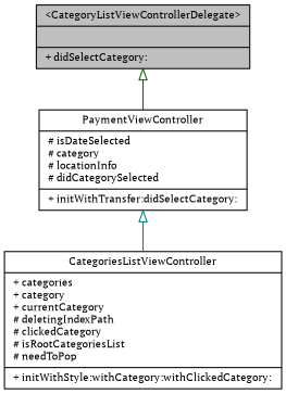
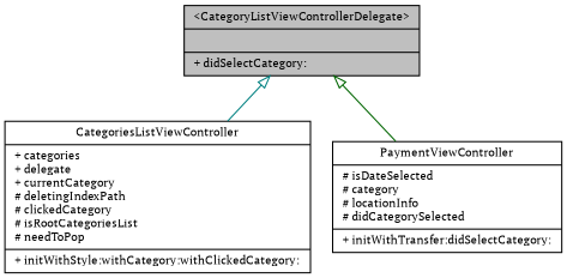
  digraph {
    fontname="PT Serif"
    node [color=black fillcolor=white fontname="PT Serif" fontsize=10 shape=record style=filled]
    edge [arrowtail=empty dir=back fontname="PT Serif" fontsize=10 labelfontname=Helvetica labelfontsize=10 style=solid]
    n1 [fillcolor=grey75 fontcolor=black height=0.2 label="{\<CategoryListViewControllerDelegate\>\n||+ didSelectCategory:\l}" width=0.4]
-   n2 [height=0.2 label="{CategoriesListViewController\n|+ categories\l+ category\l+ currentCategory\l# deletingIndexPath\l# clickedCategory\l# isRootCategoriesList\l# needToPop\l|+ initWithStyle:withCategory:withClickedCategory:\l}" width=0.4]
+   n2 [height=0.2 label="{CategoriesListViewController\n|+ categories\l+ delegate\l+ currentCategory\l# deletingIndexPath\l# clickedCategory\l# isRootCategoriesList\l# needToPop\l|+ initWithStyle:withCategory:withClickedCategory:\l}" width=0.4]
    n3 [height=0.2 label="{PaymentViewController\n|# isDateSelected\l# category\l# locationInfo\l# didCategorySelected\l|+ initWithTransfer:didSelectCategory:\l}" width=0.4]
-   n3 -> n2 [color=teal]
+   n1 -> n2 [color=teal]
    n1 -> n3 [color=darkgreen]
  }
